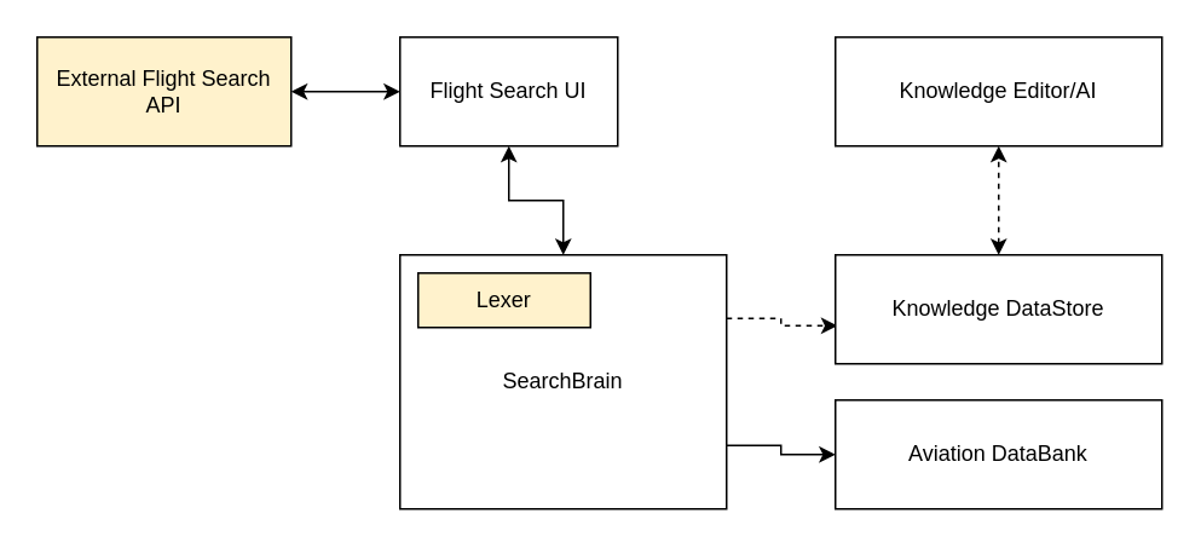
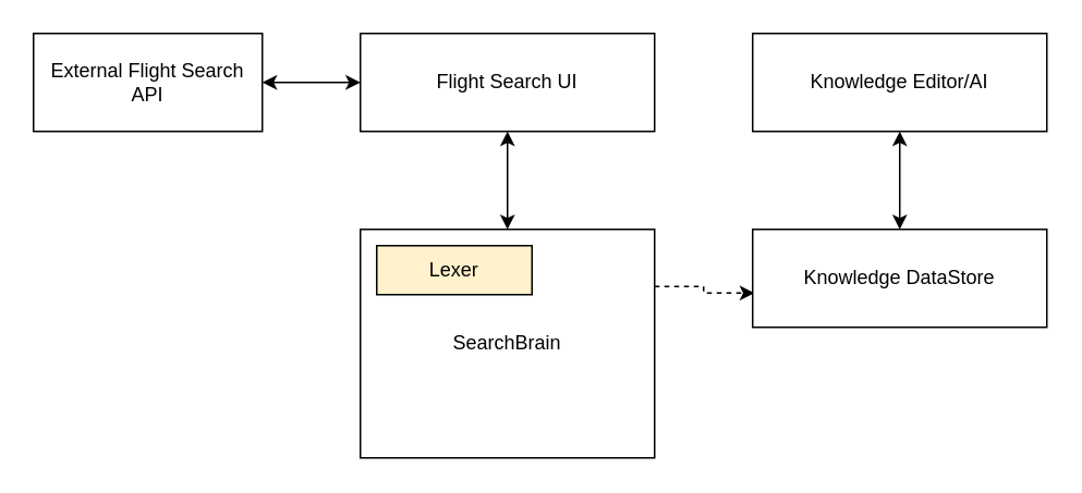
  <mxCell id="0" />
  <mxCell id="1" parent="0" />
  <mxCell id="2" style="edgeStyle=orthogonalEdgeStyle;rounded=0;orthogonalLoop=1;jettySize=auto;html=1;exitX=0.5;exitY=1;exitDx=0;exitDy=0;entryX=0.5;entryY=0;entryDx=0;entryDy=0;startArrow=classic;startFill=1;endArrow=classic;endFill=1;" edge="1" parent="1" source="4" target="7"><mxGeometry relative="1" as="geometry" /></mxCell>
  <mxCell id="3" style="rounded=0;orthogonalLoop=1;jettySize=auto;html=1;exitX=0;exitY=0.5;exitDx=0;exitDy=0;entryX=1;entryY=0.5;entryDx=0;entryDy=0;startArrow=classic;startFill=1;" edge="1" parent="1" source="4" target="10"><mxGeometry relative="1" as="geometry" /></mxCell>
- <mxCell id="4" value="Flight Search UI" style="rounded=0;whiteSpace=wrap;html=1;" vertex="1" parent="1"><mxGeometry x="220" y="20" width="120" height="60" as="geometry" /></mxCell>
- <mxCell id="5" style="edgeStyle=orthogonalEdgeStyle;rounded=0;orthogonalLoop=1;jettySize=auto;html=1;exitX=1;exitY=0.75;exitDx=0;exitDy=0;entryX=0;entryY=0.5;entryDx=0;entryDy=0;" edge="1" parent="1" source="7" target="9"><mxGeometry relative="1" as="geometry" /></mxCell>
+ <mxCell id="4" value="Flight Search UI" style="rounded=0;whiteSpace=wrap;html=1;" vertex="1" parent="1"><mxGeometry x="220" y="20" width="180" height="60" as="geometry" /></mxCell>
  <mxCell id="6" style="edgeStyle=orthogonalEdgeStyle;rounded=0;orthogonalLoop=1;jettySize=auto;html=1;exitX=1;exitY=0.25;exitDx=0;exitDy=0;entryX=0.006;entryY=0.65;entryDx=0;entryDy=0;entryPerimeter=0;dashed=1;" edge="1" parent="1" source="7" target="12"><mxGeometry relative="1" as="geometry" /></mxCell>
  <mxCell id="7" value="SearchBrain" style="rounded=0;whiteSpace=wrap;html=1;" vertex="1" parent="1"><mxGeometry x="220" y="140" width="180" height="140" as="geometry" /></mxCell>
  <mxCell id="8" value="Lexer" style="rounded=0;whiteSpace=wrap;html=1;fillColor=#fff2cc;" vertex="1" parent="1"><mxGeometry x="230" y="150" width="95" height="30" as="geometry" /></mxCell>
- <mxCell id="9" value="Aviation DataBank" style="rounded=0;whiteSpace=wrap;html=1;" vertex="1" parent="1"><mxGeometry x="460" y="220" width="180" height="60" as="geometry" /></mxCell>
- <mxCell id="10" value="External Flight Search API" style="rounded=0;whiteSpace=wrap;html=1;fillColor=#fff2cc;" vertex="1" parent="1"><mxGeometry x="20" y="20" width="140" height="60" as="geometry" /></mxCell>
- <mxCell id="11" style="edgeStyle=orthogonalEdgeStyle;rounded=0;orthogonalLoop=1;jettySize=auto;html=1;exitX=0.5;exitY=0;exitDx=0;exitDy=0;entryX=0.5;entryY=1;entryDx=0;entryDy=0;startArrow=classic;startFill=1;dashed=1;" edge="1" parent="1" source="12" target="13"><mxGeometry relative="1" as="geometry" /></mxCell>
+ <mxCell id="10" value="External Flight Search API" style="rounded=0;whiteSpace=wrap;html=1;" vertex="1" parent="1"><mxGeometry x="20" y="20" width="140" height="60" as="geometry" /></mxCell>
+ <mxCell id="11" style="edgeStyle=orthogonalEdgeStyle;rounded=0;orthogonalLoop=1;jettySize=auto;html=1;exitX=0.5;exitY=0;exitDx=0;exitDy=0;entryX=0.5;entryY=1;entryDx=0;entryDy=0;startArrow=classic;startFill=1;" edge="1" parent="1" source="12" target="13"><mxGeometry relative="1" as="geometry" /></mxCell>
  <mxCell id="12" value="Knowledge DataStore" style="rounded=0;whiteSpace=wrap;html=1;" vertex="1" parent="1"><mxGeometry x="460" y="140" width="180" height="60" as="geometry" /></mxCell>
  <mxCell id="13" value="Knowledge Editor/AI" style="rounded=0;whiteSpace=wrap;html=1;" vertex="1" parent="1"><mxGeometry x="460" y="20" width="180" height="60" as="geometry" /></mxCell>
